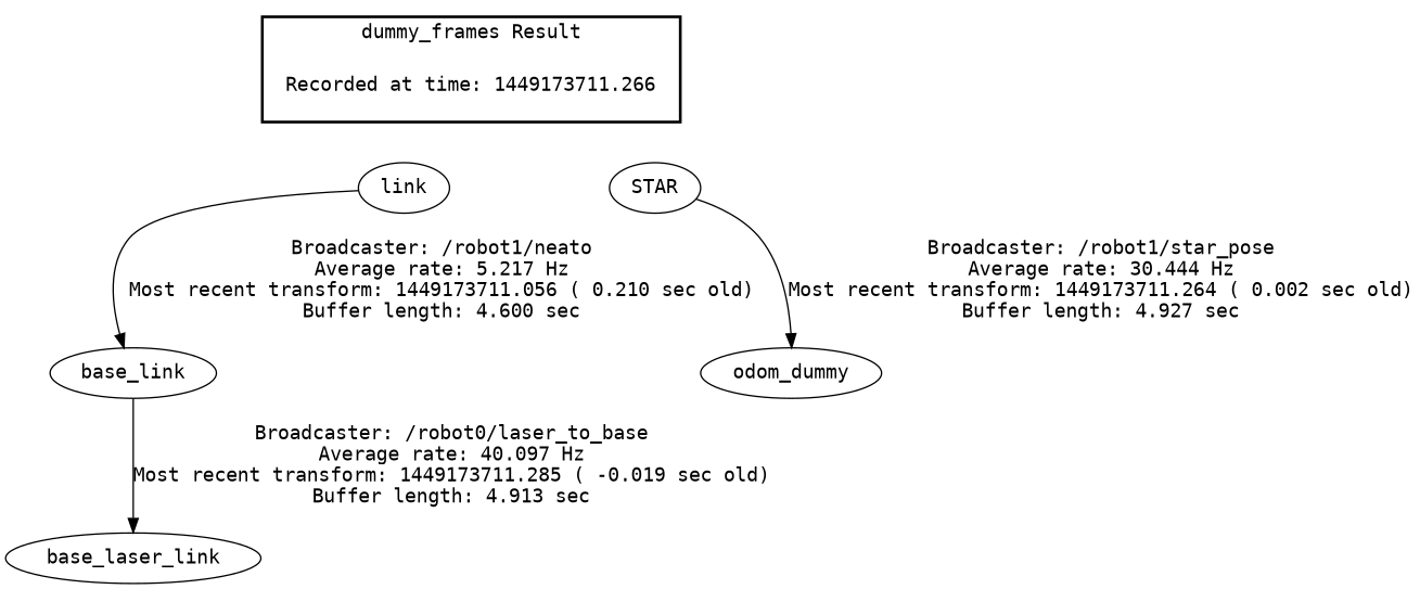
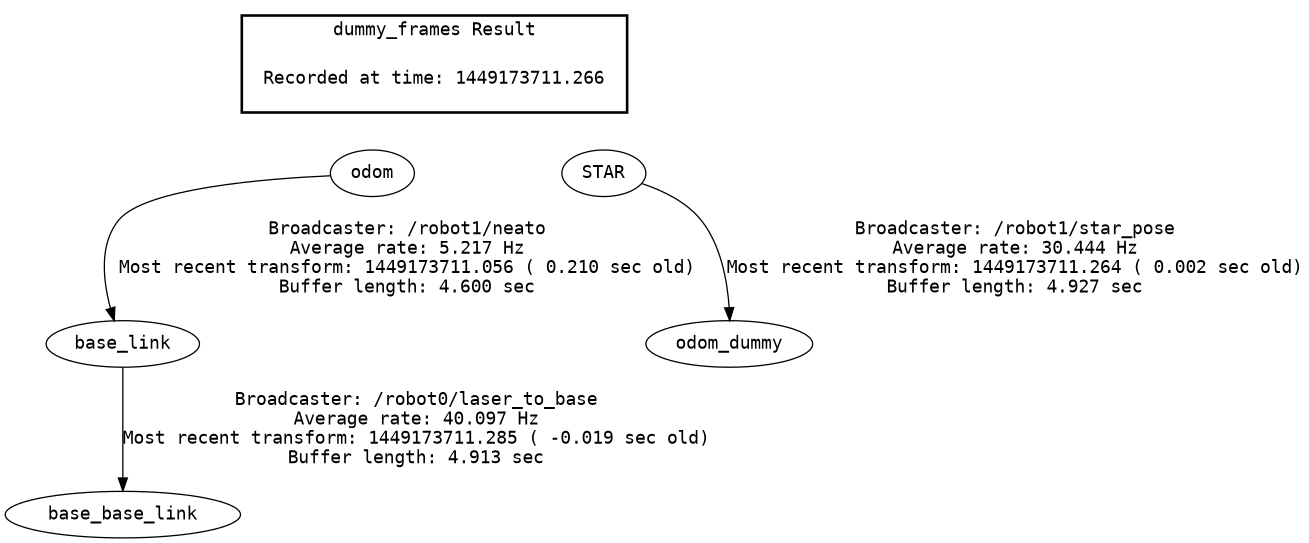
  digraph {
    fontname="DejaVu Sans Mono"
    node [fontname="DejaVu Sans Mono"]
    edge [fontname="DejaVu Sans Mono"]
    "Recorded at time: 1449173711.266" [shape=plaintext]
-   odom [label=link]
+   odom
    STAR
    base_link
-   base_laser_link
+   base_laser_link [label=base_base_link]
    odom_dummy
    subgraph cluster_1 {
      color=black
      label="dummy_frames Result"
      style=bold
      "Recorded at time: 1449173711.266"
    }
    "Recorded at time: 1449173711.266" -> odom [style=invis]
    "Recorded at time: 1449173711.266" -> STAR [style=invis]
    odom -> base_link [label="Broadcaster: /robot1/neato\nAverage rate: 5.217 Hz\nMost recent transform: 1449173711.056 ( 0.210 sec old)\nBuffer length: 4.600 sec\n"]
    STAR -> odom_dummy [label="Broadcaster: /robot1/star_pose\nAverage rate: 30.444 Hz\nMost recent transform: 1449173711.264 ( 0.002 sec old)\nBuffer length: 4.927 sec\n"]
    base_link -> base_laser_link [label="Broadcaster: /robot0/laser_to_base\nAverage rate: 40.097 Hz\nMost recent transform: 1449173711.285 ( -0.019 sec old)\nBuffer length: 4.913 sec\n"]
  }
